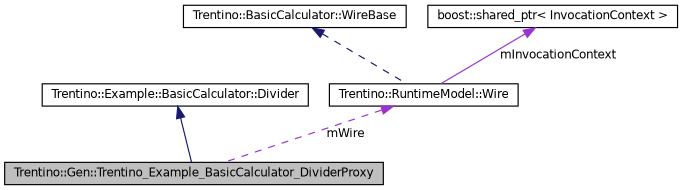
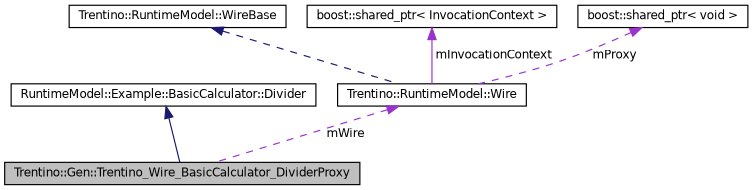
  digraph {
    rankdir=TB
    node [color=black fillcolor=white fontname=Helvetica fontsize=10 shape=record style=filled]
    edge [color=darkorchid3 dir=back fontname=Helvetica fontsize=10 labelfontname=Helvetica labelfontsize=10 style=dashed]
-   n1 [fillcolor=grey75 fontcolor=black height=0.2 label="Trentino::Gen::Trentino_Example_BasicCalculator_DividerProxy" width=0.4]
-   n2 [height=0.2 label="Trentino::Example::BasicCalculator::Divider" width=0.4]
+   n1 [fillcolor=grey75 fontcolor=black height=0.2 label="Trentino::Gen::Trentino_Wire_BasicCalculator_DividerProxy" width=0.4]
+   n2 [height=0.2 label="RuntimeModel::Example::BasicCalculator::Divider" width=0.4]
    n3 [height=0.2 label="Trentino::RuntimeModel::Wire" width=0.4]
-   n4 [height=0.2 label="Trentino::BasicCalculator::WireBase" width=0.4]
+   n4 [height=0.2 label="Trentino::RuntimeModel::WireBase" width=0.4]
    n5 [height=0.2 label="boost::shared_ptr\< InvocationContext \>" width=0.4]
+   n6 [height=0.2 label="boost::shared_ptr\< void \>" width=0.4]
    n2 -> n1 [color=midnightblue style=solid]
    n3 -> n1 [label=" mWire"]
    n4 -> n3 [color=midnightblue]
    n5 -> n3 [label=" mInvocationContext" style=solid]
+   n6 -> n3 [label=" mProxy"]
  }
